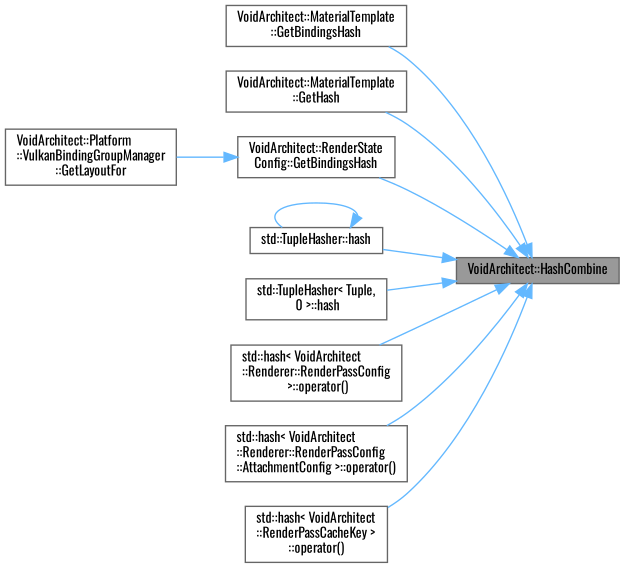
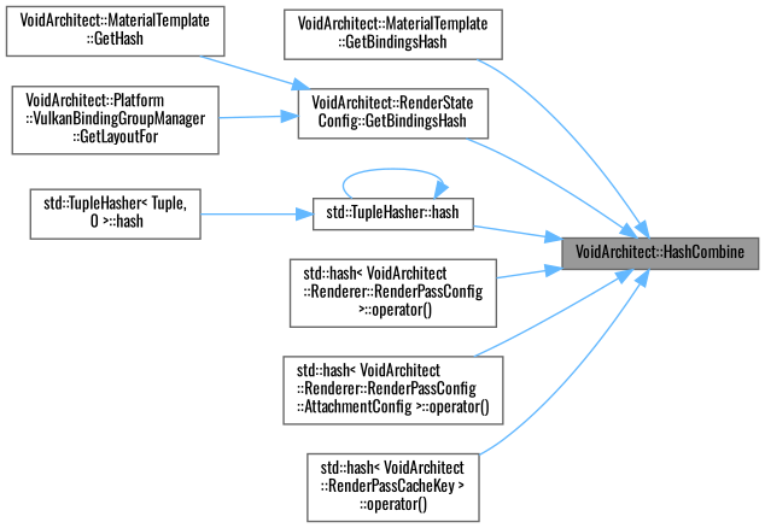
  digraph {
    fontname=Oswald
    rankdir=RL
    node [color=grey40 fillcolor=white fontname=Oswald fontsize=10 shape=box style=filled]
    edge [color=steelblue1 dir=back fontname=Oswald fontsize=10 labelfontname=Helvetica labelfontsize=10 style=solid]
    n1 [color=gray40 fillcolor=grey60 fontcolor=black height=0.2 label="VoidArchitect::HashCombine" width=0.4]
    n2 [height=0.2 label="VoidArchitect::MaterialTemplate\l::GetBindingsHash" width=0.4]
    n3 [height=0.2 label="VoidArchitect::MaterialTemplate\l::GetHash" width=0.4]
    n4 [height=0.2 label="VoidArchitect::RenderState\lConfig::GetBindingsHash" width=0.4]
    n5 [height=0.2 label="std::TupleHasher::hash" width=0.4]
    n6 [height=0.2 label="std::TupleHasher\< Tuple,\l 0 \>::hash" width=0.4]
    n7 [height=0.2 label="std::hash\< VoidArchitect\l::Renderer::RenderPassConfig\l \>::operator()" width=0.4]
    n8 [height=0.2 label="std::hash\< VoidArchitect\l::Renderer::RenderPassConfig\l::AttachmentConfig \>::operator()" width=0.4]
    n9 [height=0.2 label="std::hash\< VoidArchitect\l::RenderPassCacheKey \>\l::operator()" width=0.4]
    n10 [height=0.2 label="VoidArchitect::Platform\l::VulkanBindingGroupManager\l::GetLayoutFor" width=0.4]
    n1 -> n2
-   n1 -> n3
+   n4 -> n3
    n1 -> n4
    n1 -> n5
-   n1 -> n6
+   n5 -> n6
    n1 -> n7
    n1 -> n8
    n1 -> n9
    n4 -> n10
    n5 -> n5
  }
